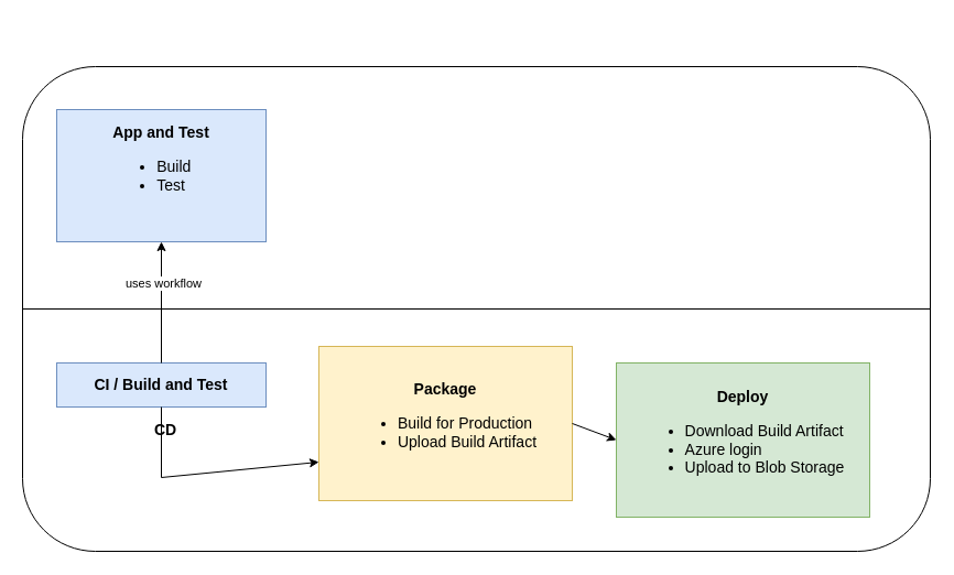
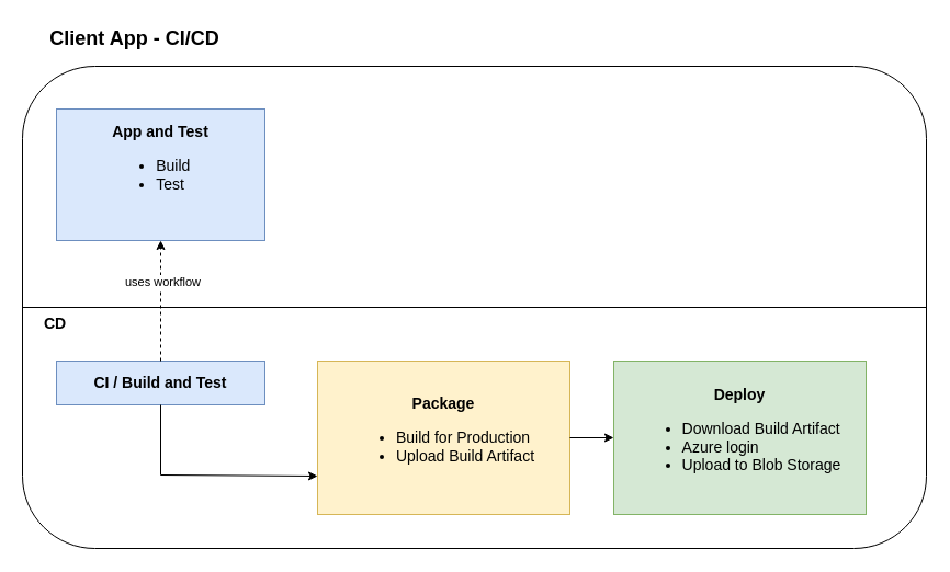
  <mxCell id="0" />
  <mxCell id="1" parent="0" />
  <mxCell id="2" value="" style="rounded=1;whiteSpace=wrap;html=1;" vertex="1" parent="1"><mxGeometry x="20" y="60" width="824" height="440" as="geometry" /></mxCell>
+ <mxCell id="3" value="Client App - CI/CD" style="text;html=1;align=center;verticalAlign=middle;whiteSpace=wrap;rounded=0;fontSize=18;fontStyle=1" vertex="1" parent="1"><mxGeometry x="20" y="20" width="205" height="30" as="geometry" /></mxCell>
  <mxCell id="4" value="" style="endArrow=none;html=1;rounded=0;exitX=0;exitY=0.5;exitDx=0;exitDy=0;entryX=1;entryY=0.5;entryDx=0;entryDy=0;" edge="1" parent="1" source="2" target="2"><mxGeometry width="50" height="50" relative="1" as="geometry"><mxPoint x="325" y="390" as="sourcePoint" /><mxPoint x="375" y="340" as="targetPoint" /></mxGeometry></mxCell>
  <mxCell id="5" value="&lt;font style=&quot;font-size: 14px;&quot;&gt;&lt;b&gt;App and Test&lt;/b&gt;&lt;br&gt;&lt;ul&gt;&lt;li style=&quot;text-align: left;&quot;&gt;&lt;font style=&quot;font-size: 14px;&quot;&gt;Build&lt;/font&gt;&lt;/li&gt;&lt;li style=&quot;text-align: left;&quot;&gt;&lt;font style=&quot;font-size: 14px;&quot;&gt;Test&lt;/font&gt;&lt;/li&gt;&lt;/ul&gt;&lt;br&gt;&lt;/font&gt;" style="rounded=0;whiteSpace=wrap;html=1;fillColor=#dae8fc;strokeColor=#6c8ebf;" vertex="1" parent="1"><mxGeometry x="51" y="99" width="190" height="120" as="geometry" /></mxCell>
- <mxCell id="6" value="CD" style="text;html=1;strokeColor=none;fillColor=none;align=center;verticalAlign=middle;whiteSpace=wrap;rounded=0;fontSize=14;fontStyle=1" vertex="1" parent="1"><mxGeometry x="120" y="375" width="60" height="30" as="geometry" /></mxCell>
+ <mxCell id="6" value="CD" style="text;html=1;strokeColor=none;fillColor=none;align=center;verticalAlign=middle;whiteSpace=wrap;rounded=0;fontSize=14;fontStyle=1" vertex="1" parent="1"><mxGeometry x="20" y="280" width="60" height="30" as="geometry" /></mxCell>
  <mxCell id="7" value="&lt;b&gt;&lt;font style=&quot;font-size: 14px;&quot;&gt;CI / Build and Test&lt;/font&gt;&lt;/b&gt;" style="rounded=0;whiteSpace=wrap;html=1;fillColor=#dae8fc;strokeColor=#6c8ebf;" vertex="1" parent="1"><mxGeometry x="51" y="329" width="190" height="40" as="geometry" /></mxCell>
- <mxCell id="8" value="" style="endArrow=classic;html=1;rounded=0;entryX=0.5;entryY=1;entryDx=0;entryDy=0;exitX=0.5;exitY=0;exitDx=0;exitDy=0;" edge="1" parent="1" source="7" target="5"><mxGeometry width="50" height="50" relative="1" as="geometry"><mxPoint x="291" y="389" as="sourcePoint" /><mxPoint x="341" y="339" as="targetPoint" /></mxGeometry></mxCell>
+ <mxCell id="8" value="" style="endArrow=classic;html=1;rounded=0;entryX=0.5;entryY=1;entryDx=0;entryDy=0;exitX=0.5;exitY=0;exitDx=0;exitDy=0;dashed=1;" edge="1" parent="1" source="7" target="5"><mxGeometry width="50" height="50" relative="1" as="geometry"><mxPoint x="291" y="389" as="sourcePoint" /><mxPoint x="341" y="339" as="targetPoint" /></mxGeometry></mxCell>
  <mxCell id="9" value="uses workflow" style="edgeLabel;html=1;align=center;verticalAlign=middle;resizable=0;points=[];" vertex="1" connectable="0" parent="8"><mxGeometry x="0.323" y="-1" relative="1" as="geometry"><mxPoint as="offset" /></mxGeometry></mxCell>
- <mxCell id="10" value="&lt;font style=&quot;font-size: 14px;&quot;&gt;&lt;b&gt;Package&lt;/b&gt;&lt;br&gt;&lt;ul style=&quot;&quot;&gt;&lt;li style=&quot;text-align: left;&quot;&gt;Build for Production&lt;/li&gt;&lt;li style=&quot;text-align: left;&quot;&gt;Upload Build Artifact&lt;/li&gt;&lt;/ul&gt;&lt;/font&gt;" style="rounded=0;whiteSpace=wrap;html=1;fillColor=#fff2cc;strokeColor=#d6b656;align=center;" vertex="1" parent="1"><mxGeometry x="289" y="314" width="230" height="140" as="geometry" /></mxCell>
+ <mxCell id="10" value="&lt;font style=&quot;font-size: 14px;&quot;&gt;&lt;b&gt;Package&lt;/b&gt;&lt;br&gt;&lt;ul style=&quot;&quot;&gt;&lt;li style=&quot;text-align: left;&quot;&gt;Build for Production&lt;/li&gt;&lt;li style=&quot;text-align: left;&quot;&gt;Upload Build Artifact&lt;/li&gt;&lt;/ul&gt;&lt;/font&gt;" style="rounded=0;whiteSpace=wrap;html=1;fillColor=#fff2cc;strokeColor=#d6b656;align=center;" vertex="1" parent="1"><mxGeometry x="289" y="329" width="230" height="140" as="geometry" /></mxCell>
  <mxCell id="11" value="&lt;font style=&quot;font-size: 14px;&quot;&gt;&lt;b&gt;Deploy&lt;/b&gt;&lt;br&gt;&lt;ul style=&quot;&quot;&gt;&lt;li style=&quot;text-align: left;&quot;&gt;&lt;font style=&quot;font-size: 14px;&quot;&gt;Download Build Artifact&lt;br&gt;&lt;/font&gt;&lt;/li&gt;&lt;li style=&quot;text-align: left;&quot;&gt;&lt;font style=&quot;font-size: 14px;&quot;&gt;Azure login&lt;/font&gt;&lt;/li&gt;&lt;li style=&quot;text-align: left;&quot;&gt;&lt;font style=&quot;font-size: 14px;&quot;&gt;Upload to Blob Storage&lt;/font&gt;&lt;/li&gt;&lt;/ul&gt;&lt;/font&gt;" style="rounded=0;whiteSpace=wrap;html=1;fillColor=#d5e8d4;strokeColor=#82b366;" vertex="1" parent="1"><mxGeometry x="559" y="329" width="230" height="140" as="geometry" /></mxCell>
  <mxCell id="12" value="" style="endArrow=classic;html=1;rounded=0;exitX=0.5;exitY=1;exitDx=0;exitDy=0;entryX=0;entryY=0.75;entryDx=0;entryDy=0;" edge="1" parent="1" source="7" target="10"><mxGeometry width="50" height="50" relative="1" as="geometry"><mxPoint x="404" y="393" as="sourcePoint" /><mxPoint x="454" y="343" as="targetPoint" /><Array as="points"><mxPoint x="146" y="433" /></Array></mxGeometry></mxCell>
  <mxCell id="13" value="" style="endArrow=classic;html=1;rounded=0;exitX=1;exitY=0.5;exitDx=0;exitDy=0;entryX=0;entryY=0.5;entryDx=0;entryDy=0;" edge="1" parent="1" source="10" target="11"><mxGeometry width="50" height="50" relative="1" as="geometry"><mxPoint x="404" y="393" as="sourcePoint" /><mxPoint x="454" y="343" as="targetPoint" /></mxGeometry></mxCell>
